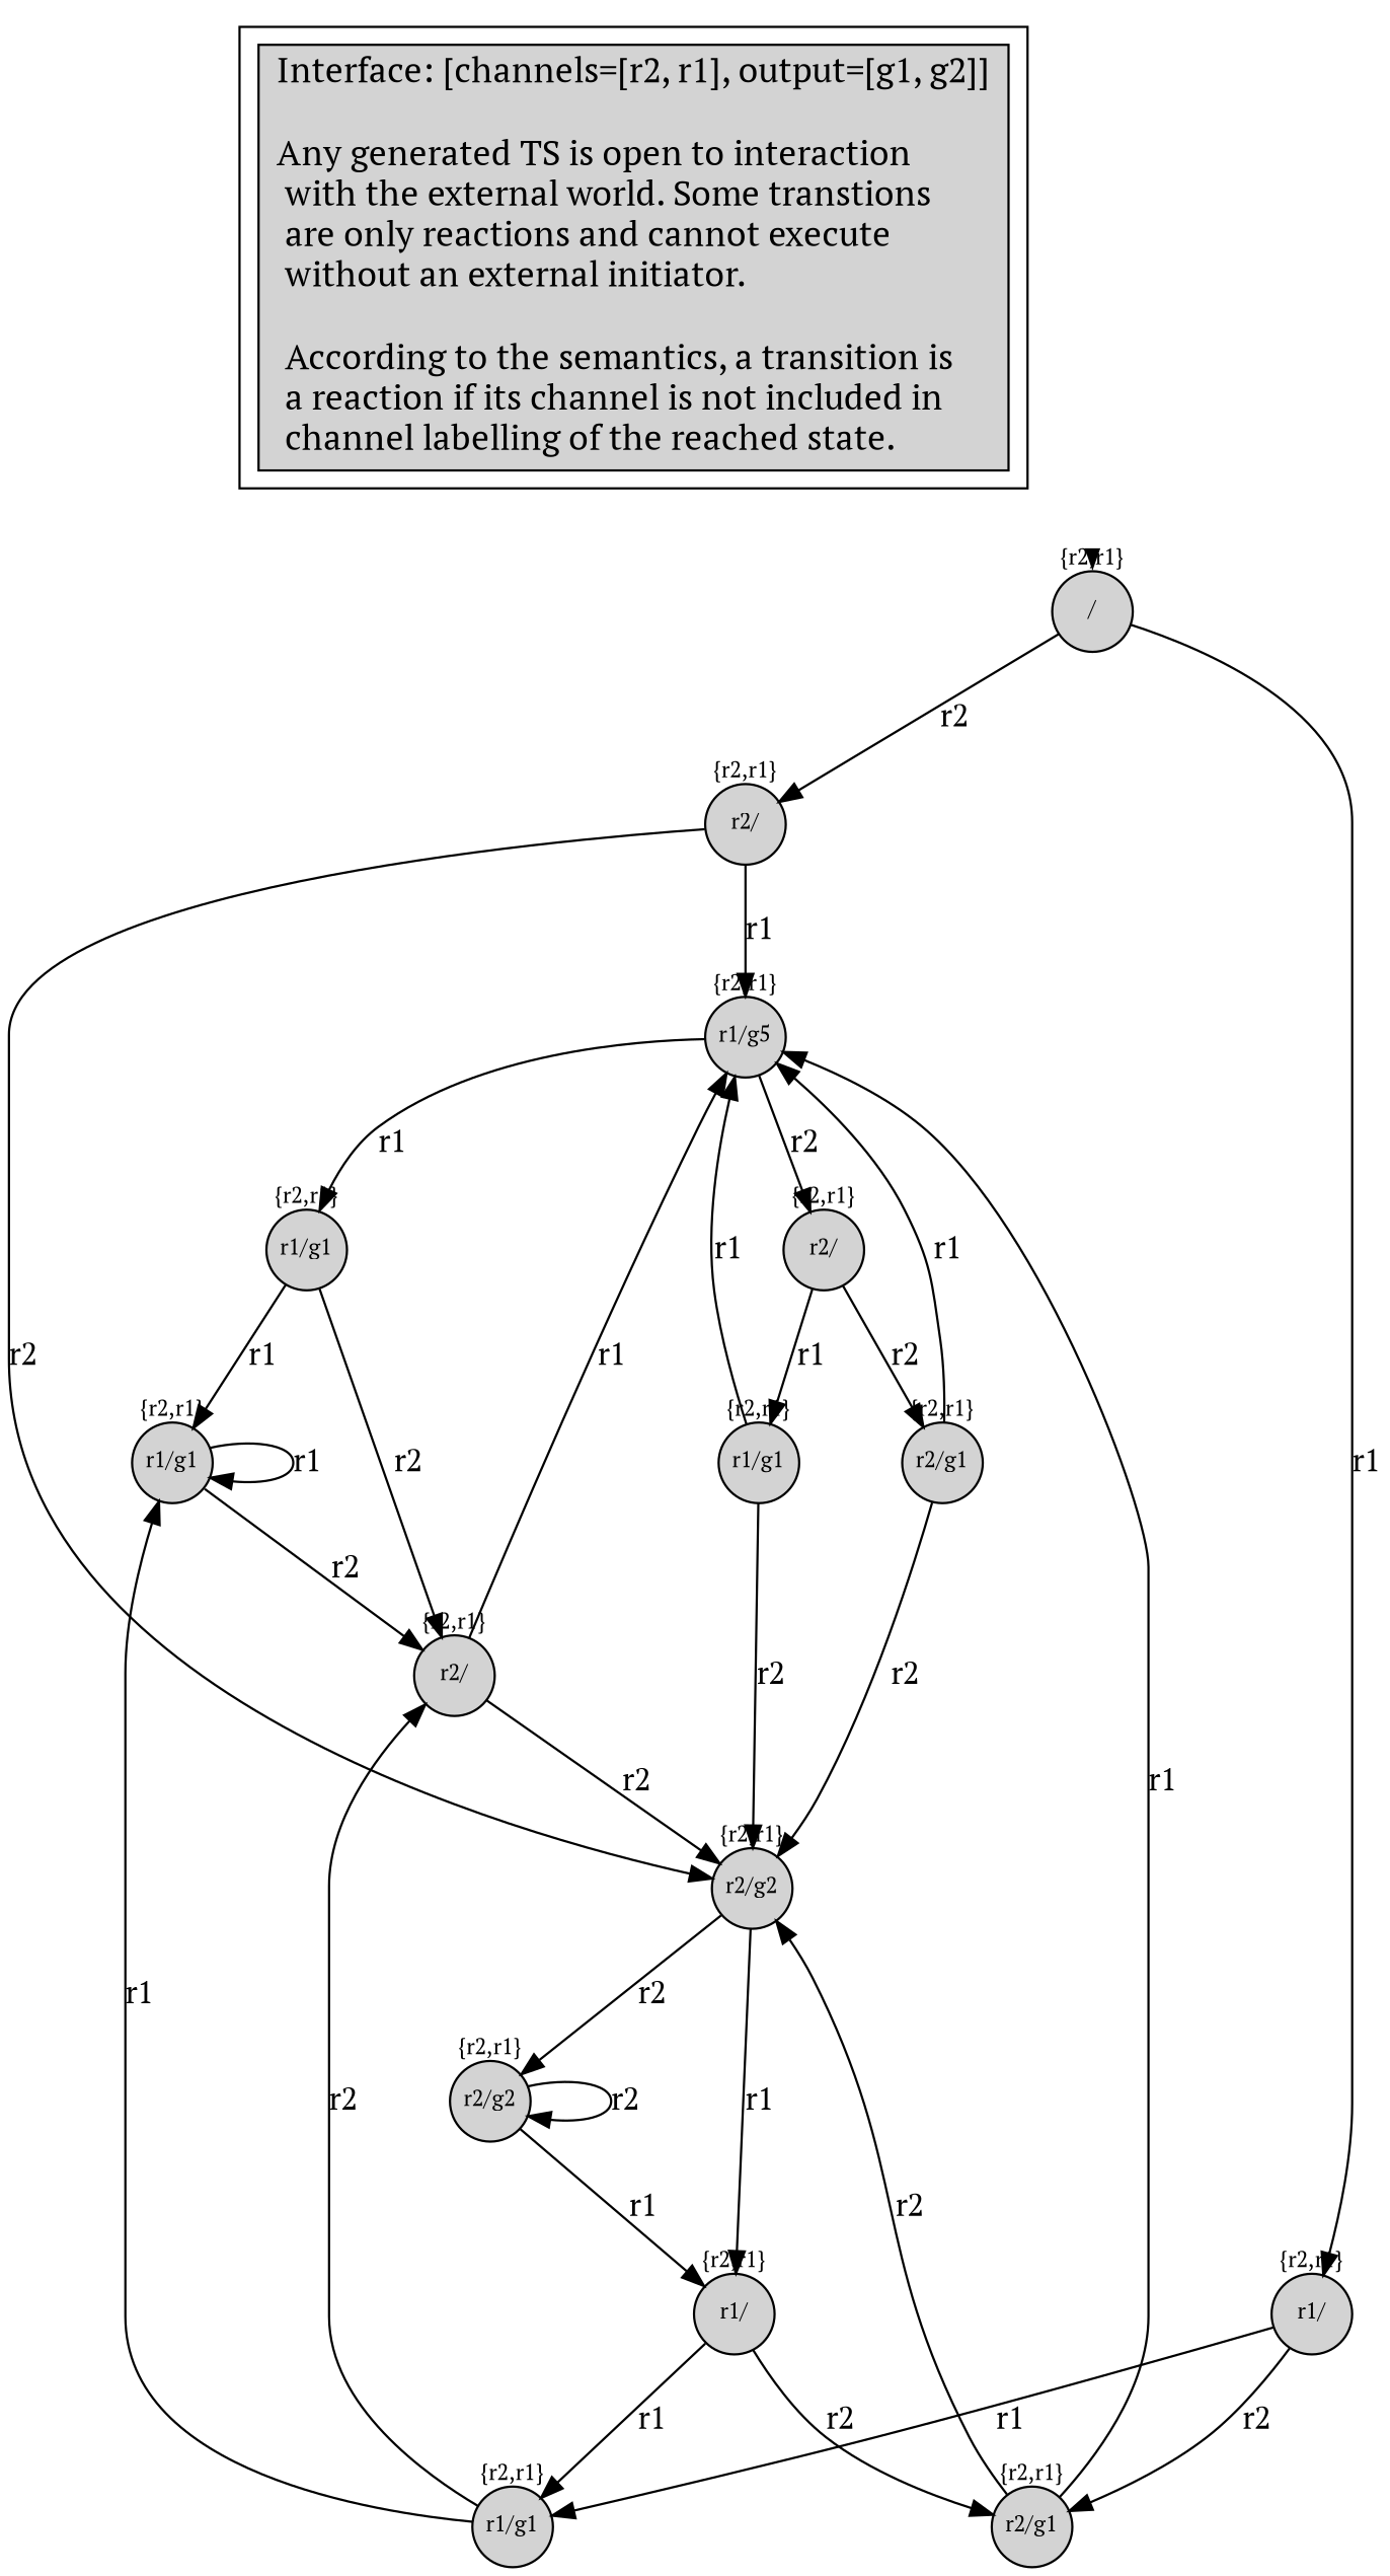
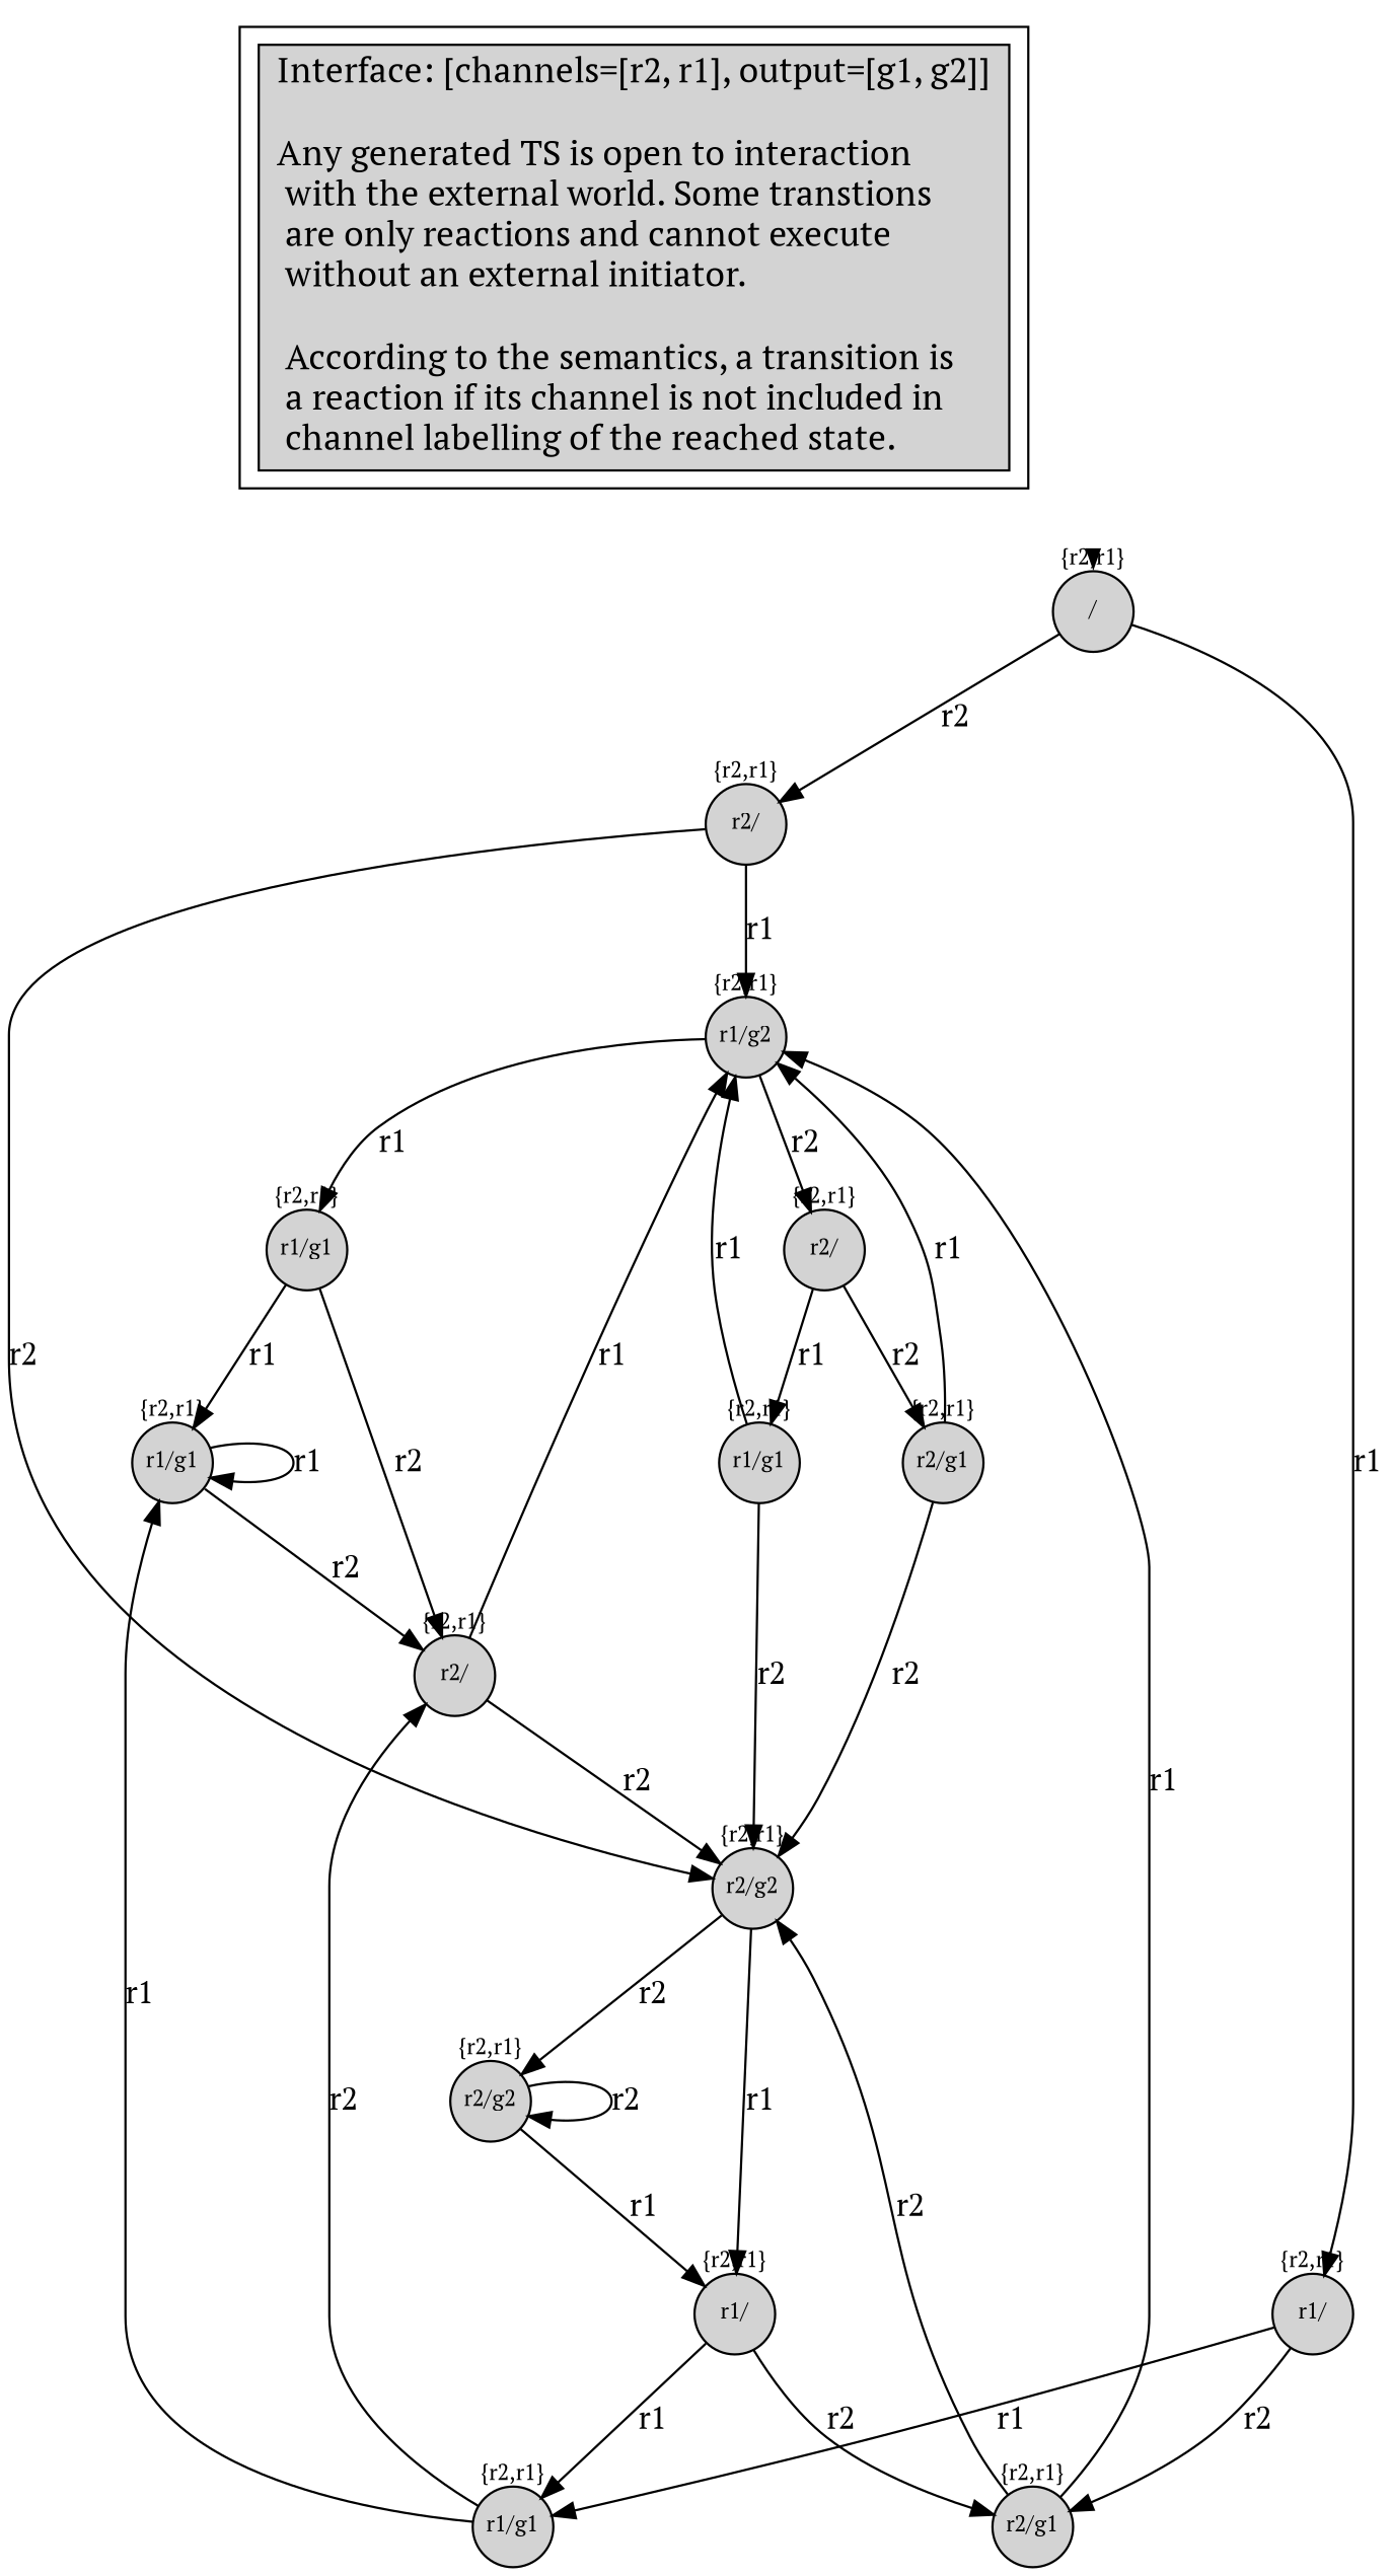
  digraph {
    nodesep=0.5
    rankdir=TB
    ranksep=.6
    fontname="PT Serif"
    node [fontsize=10 shape=circle style=filled fontname="PT Serif" fixedsize=true]
    edge [fontname="PT Serif"]
    n1 [fontsize=16 label="Interface: [channels=[r2, r1], output=[g1, g2]]\n\nAny generated TS is open to interaction\l with the external world. Some transtions\l are only reactions and cannot execute\l without an external initiator.\l\l According to the semantics, a transition is\l a reaction if its channel is not included in\l channel labelling of the reached state.\l" shape=box fixedsize=""]
    init [shape=point style=invis]
    n3 [label="{r2,r1}\n\n/\n\n\n"]
    n4 [label="{r2,r1}\n\nr2/\n\n\n"]
    n5 [label="{r2,r1}\n\nr1/\n\n\n"]
-   n6 [label="{r2,r1}\n\nr1/g5\n\n\n"]
+   n6 [label="{r2,r1}\n\nr1/g2\n\n\n"]
    n7 [label="{r2,r1}\n\nr2/g2\n\n\n"]
    n8 [label="{r2,r1}\n\nr1/g1\n\n\n"]
    n9 [label="{r2,r1}\n\nr2/\n\n\n"]
    n10 [label="{r2,r1}\n\nr1/g1\n\n\n"]
    n11 [label="{r2,r1}\n\nr1/g1\n\n\n"]
    n12 [label="{r2,r1}\n\nr2/g1\n\n\n"]
    n13 [label="{r2,r1}\n\nr1/g1\n\n\n"]
    n14 [label="{r2,r1}\n\nr2/\n\n\n"]
    n15 [label="{r2,r1}\n\nr1/\n\n\n"]
    n16 [label="{r2,r1}\n\nr2/g1\n\n\n"]
    n17 [label="{r2,r1}\n\nr2/g2\n\n\n"]
    subgraph cluster_1 {
      n1
    }
    init -> n3 [penwidth=0]
    n3 -> n4 [label=r2]
    n3 -> n5 [label=r1]
    n4 -> n6 [label=r1]
    n4 -> n7 [label=r2]
    n5 -> n11 [label=r1]
    n5 -> n12 [label=r2]
    n6 -> n13 [label=r1]
    n6 -> n14 [label=r2]
    n7 -> n15 [label=r1]
    n7 -> n17 [label=r2]
    n8 -> n8 [label=r1]
    n8 -> n9 [label=r2]
    n9 -> n6 [label=r1]
    n9 -> n7 [label=r2]
    n10 -> n6 [label=r1]
    n10 -> n7 [label=r2]
    n11 -> n8 [label=r1]
    n11 -> n9 [label=r2]
    n12 -> n6 [label=r1]
    n12 -> n7 [label=r2]
    n13 -> n8 [label=r1]
    n13 -> n9 [label=r2]
    n14 -> n10 [label=r1]
    n14 -> n16 [label=r2]
    n15 -> n11 [label=r1]
    n15 -> n12 [label=r2]
    n16 -> n6 [label=r1]
    n16 -> n7 [label=r2]
    n17 -> n15 [label=r1]
    n17 -> n17 [label=r2]
  }
